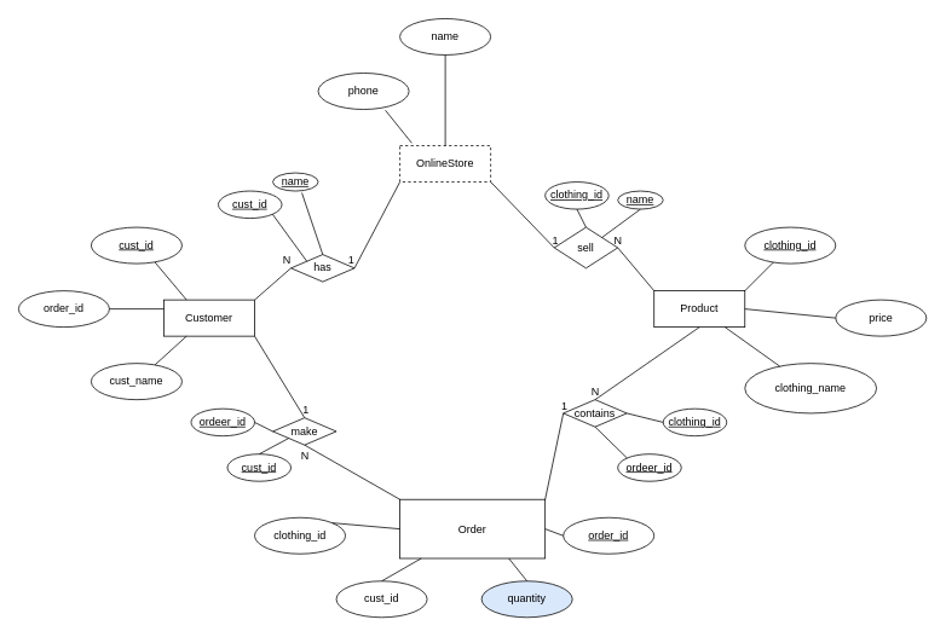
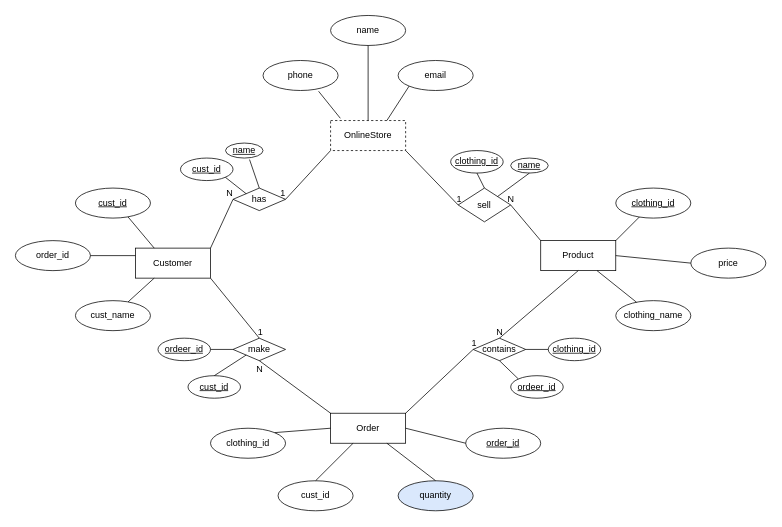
  <mxCell id="0" />
  <mxCell id="1" parent="0" />
  <mxCell id="2" value="Product" style="whiteSpace=wrap;html=1;align=center;" vertex="1" parent="1"><mxGeometry x="720" y="320" width="100" height="40" as="geometry" /></mxCell>
- <mxCell id="3" value="Order" style="whiteSpace=wrap;html=1;align=center;" vertex="1" parent="1"><mxGeometry x="440" y="550" width="160" height="65" as="geometry" /></mxCell>
+ <mxCell id="3" value="Order" style="whiteSpace=wrap;html=1;align=center;" vertex="1" parent="1"><mxGeometry x="440" y="550" width="100" height="40" as="geometry" /></mxCell>
  <mxCell id="4" value="Customer" style="whiteSpace=wrap;html=1;align=center;" vertex="1" parent="1"><mxGeometry x="180" y="330" width="100" height="40" as="geometry" /></mxCell>
  <mxCell id="5" value="clothing_id" style="ellipse;whiteSpace=wrap;html=1;align=center;fontStyle=4;" vertex="1" parent="1"><mxGeometry x="820" y="250" width="100" height="40" as="geometry" /></mxCell>
  <mxCell id="6" value="cust_id" style="ellipse;whiteSpace=wrap;html=1;align=center;fontStyle=4;" vertex="1" parent="1"><mxGeometry x="100" y="250" width="100" height="40" as="geometry" /></mxCell>
  <mxCell id="7" value="order_id" style="ellipse;whiteSpace=wrap;html=1;align=center;fontStyle=4;" vertex="1" parent="1"><mxGeometry x="620" y="570" width="100" height="40" as="geometry" /></mxCell>
  <mxCell id="8" value="OnlineStore" style="whiteSpace=wrap;html=1;align=center;dashed=1;" vertex="1" parent="1"><mxGeometry x="440" y="160" width="100" height="40" as="geometry" /></mxCell>
  <mxCell id="9" value="clothing_id" style="ellipse;whiteSpace=wrap;html=1;align=center;" vertex="1" parent="1"><mxGeometry x="280" y="570" width="100" height="40" as="geometry" /></mxCell>
  <mxCell id="10" value="cust_id" style="ellipse;whiteSpace=wrap;html=1;align=center;" vertex="1" parent="1"><mxGeometry x="370" y="640" width="100" height="40" as="geometry" /></mxCell>
  <mxCell id="11" value="phone" style="ellipse;whiteSpace=wrap;html=1;align=center;" vertex="1" parent="1"><mxGeometry x="350" y="80" width="100" height="40" as="geometry" /></mxCell>
+ <mxCell id="12" value="email" style="ellipse;whiteSpace=wrap;html=1;align=center;" vertex="1" parent="1"><mxGeometry x="530" y="80" width="100" height="40" as="geometry" /></mxCell>
  <mxCell id="13" value="name" style="ellipse;whiteSpace=wrap;html=1;align=center;" vertex="1" parent="1"><mxGeometry x="440" y="20" width="100" height="40" as="geometry" /></mxCell>
  <mxCell id="14" value="price" style="ellipse;whiteSpace=wrap;html=1;align=center;" vertex="1" parent="1"><mxGeometry x="920" y="330" width="100" height="40" as="geometry" /></mxCell>
  <mxCell id="15" value="quantity" style="ellipse;whiteSpace=wrap;html=1;align=center;fillColor=#dae8fc;" vertex="1" parent="1"><mxGeometry x="530" y="640" width="100" height="40" as="geometry" /></mxCell>
  <mxCell id="16" value="order_id" style="ellipse;whiteSpace=wrap;html=1;align=center;" vertex="1" parent="1"><mxGeometry x="20" y="320" width="100" height="40" as="geometry" /></mxCell>
  <mxCell id="17" value="cust_name" style="ellipse;whiteSpace=wrap;html=1;align=center;" vertex="1" parent="1"><mxGeometry x="100" y="400" width="100" height="40" as="geometry" /></mxCell>
- <mxCell id="18" value="clothing_name" style="ellipse;whiteSpace=wrap;html=1;align=center;" vertex="1" parent="1"><mxGeometry x="820" y="400" width="145" height="55" as="geometry" /></mxCell>
+ <mxCell id="18" value="clothing_name" style="ellipse;whiteSpace=wrap;html=1;align=center;" vertex="1" parent="1"><mxGeometry x="820" y="400" width="100" height="40" as="geometry" /></mxCell>
  <mxCell id="19" value="sell" style="shape=rhombus;perimeter=rhombusPerimeter;whiteSpace=wrap;html=1;align=center;" vertex="1" parent="1"><mxGeometry x="610" y="250" width="70" height="45" as="geometry" /></mxCell>
- <mxCell id="20" value="has" style="shape=rhombus;perimeter=rhombusPerimeter;whiteSpace=wrap;html=1;align=center;" vertex="1" parent="1"><mxGeometry x="320" y="280" width="70" height="30" as="geometry" /></mxCell>
- <mxCell id="21" value="make" style="shape=rhombus;perimeter=rhombusPerimeter;whiteSpace=wrap;html=1;align=center;" vertex="1" parent="1"><mxGeometry x="300" y="460" width="70" height="30" as="geometry" /></mxCell>
- <mxCell id="22" value="contains" style="shape=rhombus;perimeter=rhombusPerimeter;whiteSpace=wrap;html=1;align=center;" vertex="1" parent="1"><mxGeometry x="620" y="440" width="70" height="30" as="geometry" /></mxCell>
+ <mxCell id="20" value="has" style="shape=rhombus;perimeter=rhombusPerimeter;whiteSpace=wrap;html=1;align=center;" vertex="1" parent="1"><mxGeometry x="310" y="250" width="70" height="30" as="geometry" /></mxCell>
+ <mxCell id="21" value="make" style="shape=rhombus;perimeter=rhombusPerimeter;whiteSpace=wrap;html=1;align=center;" vertex="1" parent="1"><mxGeometry x="310" y="450" width="70" height="30" as="geometry" /></mxCell>
+ <mxCell id="22" value="contains" style="shape=rhombus;perimeter=rhombusPerimeter;whiteSpace=wrap;html=1;align=center;" vertex="1" parent="1"><mxGeometry x="630" y="450" width="70" height="30" as="geometry" /></mxCell>
  <mxCell id="23" value="" style="endArrow=none;html=1;rounded=0;entryX=0.25;entryY=0;entryDx=0;entryDy=0;" edge="1" parent="1" target="4"><mxGeometry relative="1" as="geometry"><mxPoint x="170" y="288.33" as="sourcePoint" /><mxPoint x="330" y="288.33" as="targetPoint" /></mxGeometry></mxCell>
  <mxCell id="24" value="" style="endArrow=none;html=1;rounded=0;exitX=1;exitY=0.5;exitDx=0;exitDy=0;" edge="1" parent="1" source="16"><mxGeometry relative="1" as="geometry"><mxPoint x="120" y="340" as="sourcePoint" /><mxPoint x="180" y="340" as="targetPoint" /></mxGeometry></mxCell>
  <mxCell id="25" value="" style="endArrow=none;html=1;rounded=0;entryX=0.25;entryY=1;entryDx=0;entryDy=0;" edge="1" parent="1" source="17" target="4"><mxGeometry relative="1" as="geometry"><mxPoint x="190" y="308.33" as="sourcePoint" /><mxPoint x="225" y="350" as="targetPoint" /></mxGeometry></mxCell>
  <mxCell id="26" value="" style="endArrow=none;html=1;rounded=0;exitX=0.74;exitY=1.025;exitDx=0;exitDy=0;exitPerimeter=0;entryX=0.13;entryY=-0.075;entryDx=0;entryDy=0;entryPerimeter=0;" edge="1" parent="1" source="11" target="8"><mxGeometry relative="1" as="geometry"><mxPoint x="330" y="160" as="sourcePoint" /><mxPoint x="490" y="160" as="targetPoint" /></mxGeometry></mxCell>
  <mxCell id="27" value="" style="endArrow=none;html=1;rounded=0;exitX=0.5;exitY=1;exitDx=0;exitDy=0;entryX=0.5;entryY=0;entryDx=0;entryDy=0;" edge="1" parent="1" source="13" target="8"><mxGeometry relative="1" as="geometry"><mxPoint x="434" y="131" as="sourcePoint" /><mxPoint x="463" y="167" as="targetPoint" /></mxGeometry></mxCell>
+ <mxCell id="28" value="" style="endArrow=none;html=1;rounded=0;exitX=0;exitY=1;exitDx=0;exitDy=0;entryX=0.75;entryY=0;entryDx=0;entryDy=0;" edge="1" parent="1" source="12" target="8"><mxGeometry relative="1" as="geometry"><mxPoint x="444" y="141" as="sourcePoint" /><mxPoint x="473" y="177" as="targetPoint" /></mxGeometry></mxCell>
  <mxCell id="29" value="clothing_id" style="ellipse;whiteSpace=wrap;html=1;align=center;fontStyle=4;" vertex="1" parent="1"><mxGeometry x="600" y="200" width="70" height="30" as="geometry" /></mxCell>
  <mxCell id="30" value="name" style="ellipse;whiteSpace=wrap;html=1;align=center;fontStyle=4;" vertex="1" parent="1"><mxGeometry x="680" y="210" width="50" height="20" as="geometry" /></mxCell>
  <mxCell id="31" value="name" style="ellipse;whiteSpace=wrap;html=1;align=center;fontStyle=4;" vertex="1" parent="1"><mxGeometry x="300" y="190" width="50" height="20" as="geometry" /></mxCell>
  <mxCell id="32" value="clothing_id" style="ellipse;whiteSpace=wrap;html=1;align=center;fontStyle=4;" vertex="1" parent="1"><mxGeometry x="730" y="450" width="70" height="30" as="geometry" /></mxCell>
  <mxCell id="33" value="ordeer_id&lt;span style=&quot;color: rgba(0 , 0 , 0 , 0) ; font-family: monospace ; font-size: 0px&quot;&gt;%3CmxGraphModel%3E%3Croot%3E%3CmxCell%20id%3D%220%22%2F%3E%3CmxCell%20id%3D%221%22%20parent%3D%220%22%2F%3E%3CmxCell%20id%3D%222%22%20value%3D%22clothing_id%22%20style%3D%22ellipse%3BwhiteSpace%3Dwrap%3Bhtml%3D1%3Balign%3Dcenter%3BfontStyle%3D4%3B%22%20vertex%3D%221%22%20parent%3D%221%22%3E%3CmxGeometry%20x%3D%22360%22%20y%3D%22300%22%20width%3D%2270%22%20height%3D%2230%22%20as%3D%22geometry%22%2F%3E%3C%2FmxCell%3E%3C%2Froot%3E%3C%2FmxGraphModel%3E&lt;/span&gt;" style="ellipse;whiteSpace=wrap;html=1;align=center;fontStyle=4;" vertex="1" parent="1"><mxGeometry x="680" y="500" width="70" height="30" as="geometry" /></mxCell>
  <mxCell id="34" value="ordeer_id&lt;span style=&quot;color: rgba(0 , 0 , 0 , 0) ; font-family: monospace ; font-size: 0px&quot;&gt;%3CmxGraphModel%3E%3Croot%3E%3CmxCell%20id%3D%220%22%2F%3E%3CmxCell%20id%3D%221%22%20parent%3D%220%22%2F%3E%3CmxCell%20id%3D%222%22%20value%3D%22clothing_id%22%20style%3D%22ellipse%3BwhiteSpace%3Dwrap%3Bhtml%3D1%3Balign%3Dcenter%3BfontStyle%3D4%3B%22%20vertex%3D%221%22%20parent%3D%221%22%3E%3CmxGeometry%20x%3D%22360%22%20y%3D%22300%22%20width%3D%2270%22%20height%3D%2230%22%20as%3D%22geometry%22%2F%3E%3C%2FmxCell%3E%3C%2Froot%3E%3C%2FmxGraphModel%3E&lt;/span&gt;" style="ellipse;whiteSpace=wrap;html=1;align=center;fontStyle=4;" vertex="1" parent="1"><mxGeometry x="210" y="450" width="70" height="30" as="geometry" /></mxCell>
  <mxCell id="35" value="cust_id" style="ellipse;whiteSpace=wrap;html=1;align=center;fontStyle=4;" vertex="1" parent="1"><mxGeometry x="240" y="210" width="70" height="30" as="geometry" /></mxCell>
  <mxCell id="36" value="cust_id" style="ellipse;whiteSpace=wrap;html=1;align=center;fontStyle=4;" vertex="1" parent="1"><mxGeometry x="250" y="500" width="70" height="30" as="geometry" /></mxCell>
  <mxCell id="37" value="" style="endArrow=none;html=1;rounded=0;exitX=1;exitY=0;exitDx=0;exitDy=0;entryX=0;entryY=0.5;entryDx=0;entryDy=0;" edge="1" parent="1" source="9" target="3"><mxGeometry relative="1" as="geometry"><mxPoint x="370" y="570" as="sourcePoint" /><mxPoint x="440" y="570" as="targetPoint" /></mxGeometry></mxCell>
  <mxCell id="38" value="" style="endArrow=none;html=1;rounded=0;" edge="1" parent="1" target="3"><mxGeometry relative="1" as="geometry"><mxPoint x="420" y="640" as="sourcePoint" /><mxPoint x="580" y="640" as="targetPoint" /></mxGeometry></mxCell>
  <mxCell id="39" value="" style="endArrow=none;html=1;rounded=0;entryX=0.75;entryY=1;entryDx=0;entryDy=0;exitX=0.5;exitY=0;exitDx=0;exitDy=0;" edge="1" parent="1" source="15" target="3"><mxGeometry relative="1" as="geometry"><mxPoint x="430" y="650" as="sourcePoint" /><mxPoint x="462" y="603" as="targetPoint" /></mxGeometry></mxCell>
  <mxCell id="40" value="" style="endArrow=none;html=1;rounded=0;exitX=0;exitY=0.5;exitDx=0;exitDy=0;entryX=1;entryY=0.5;entryDx=0;entryDy=0;" edge="1" parent="1" source="7" target="3"><mxGeometry relative="1" as="geometry"><mxPoint x="430" y="650" as="sourcePoint" /><mxPoint x="480" y="600" as="targetPoint" /></mxGeometry></mxCell>
  <mxCell id="41" value="" style="endArrow=none;html=1;rounded=0;exitX=1;exitY=0;exitDx=0;exitDy=0;" edge="1" parent="1" source="2" target="5"><mxGeometry relative="1" as="geometry"><mxPoint x="810" y="380" as="sourcePoint" /><mxPoint x="970" y="380" as="targetPoint" /></mxGeometry></mxCell>
  <mxCell id="42" value="" style="endArrow=none;html=1;rounded=0;exitX=1;exitY=0.5;exitDx=0;exitDy=0;entryX=0;entryY=0.5;entryDx=0;entryDy=0;" edge="1" parent="1" source="2" target="14"><mxGeometry relative="1" as="geometry"><mxPoint x="810" y="380" as="sourcePoint" /><mxPoint x="970" y="380" as="targetPoint" /></mxGeometry></mxCell>
  <mxCell id="43" value="" style="endArrow=none;html=1;rounded=0;" edge="1" parent="1" source="2" target="18"><mxGeometry relative="1" as="geometry"><mxPoint x="810" y="380" as="sourcePoint" /><mxPoint x="970" y="380" as="targetPoint" /></mxGeometry></mxCell>
  <mxCell id="44" value="" style="endArrow=none;html=1;rounded=0;exitX=0;exitY=1;exitDx=0;exitDy=0;entryX=1;entryY=0.5;entryDx=0;entryDy=0;" edge="1" parent="1" source="8" target="20"><mxGeometry relative="1" as="geometry"><mxPoint x="410" y="240" as="sourcePoint" /><mxPoint x="570" y="240" as="targetPoint" /></mxGeometry></mxCell>
  <mxCell id="45" value="1" style="resizable=0;html=1;align=right;verticalAlign=bottom;" connectable="0" vertex="1" parent="44"><mxGeometry x="1" relative="1" as="geometry" /></mxCell>
  <mxCell id="46" value="" style="endArrow=none;html=1;rounded=0;exitX=1;exitY=0;exitDx=0;exitDy=0;entryX=0;entryY=0.5;entryDx=0;entryDy=0;" edge="1" parent="1" source="4" target="20"><mxGeometry relative="1" as="geometry"><mxPoint x="320" y="440" as="sourcePoint" /><mxPoint x="480" y="440" as="targetPoint" /></mxGeometry></mxCell>
  <mxCell id="47" value="N" style="resizable=0;html=1;align=right;verticalAlign=bottom;" connectable="0" vertex="1" parent="46"><mxGeometry x="1" relative="1" as="geometry" /></mxCell>
  <mxCell id="48" value="" style="endArrow=none;html=1;rounded=0;exitX=1;exitY=1;exitDx=0;exitDy=0;entryX=0.5;entryY=0;entryDx=0;entryDy=0;" edge="1" parent="1" source="4" target="21"><mxGeometry relative="1" as="geometry"><mxPoint x="450" y="210" as="sourcePoint" /><mxPoint x="390" y="275" as="targetPoint" /></mxGeometry></mxCell>
  <mxCell id="49" value="1" style="resizable=0;html=1;align=right;verticalAlign=bottom;" connectable="0" vertex="1" parent="48"><mxGeometry x="1" relative="1" as="geometry"><mxPoint x="5.2" y="0.25" as="offset" /></mxGeometry></mxCell>
  <mxCell id="50" value="" style="endArrow=none;html=1;rounded=0;exitX=0;exitY=0;exitDx=0;exitDy=0;entryX=0.5;entryY=1;entryDx=0;entryDy=0;" edge="1" parent="1" source="3" target="21"><mxGeometry relative="1" as="geometry"><mxPoint x="290" y="340" as="sourcePoint" /><mxPoint x="320" y="275" as="targetPoint" /></mxGeometry></mxCell>
  <mxCell id="51" value="N" style="resizable=0;html=1;align=right;verticalAlign=bottom;" connectable="0" vertex="1" parent="50"><mxGeometry x="1" relative="1" as="geometry"><mxPoint x="5" y="20" as="offset" /></mxGeometry></mxCell>
  <mxCell id="52" value="" style="endArrow=none;html=1;rounded=0;exitX=1;exitY=0;exitDx=0;exitDy=0;entryX=0;entryY=0.5;entryDx=0;entryDy=0;" edge="1" parent="1" source="3" target="22"><mxGeometry relative="1" as="geometry"><mxPoint x="290" y="380" as="sourcePoint" /><mxPoint x="355" y="460" as="targetPoint" /></mxGeometry></mxCell>
  <mxCell id="53" value="1" style="resizable=0;html=1;align=right;verticalAlign=bottom;" connectable="0" vertex="1" parent="52"><mxGeometry x="1" relative="1" as="geometry"><mxPoint x="5.2" y="0.25" as="offset" /></mxGeometry></mxCell>
  <mxCell id="54" value="" style="endArrow=none;html=1;rounded=0;exitX=0.5;exitY=1;exitDx=0;exitDy=0;entryX=0.5;entryY=0;entryDx=0;entryDy=0;" edge="1" parent="1" source="2" target="22"><mxGeometry relative="1" as="geometry"><mxPoint x="450" y="560" as="sourcePoint" /><mxPoint x="355" y="490" as="targetPoint" /></mxGeometry></mxCell>
  <mxCell id="55" value="N" style="resizable=0;html=1;align=right;verticalAlign=bottom;" connectable="0" vertex="1" parent="54"><mxGeometry x="1" relative="1" as="geometry"><mxPoint x="4.78" y="0.19" as="offset" /></mxGeometry></mxCell>
  <mxCell id="56" value="" style="endArrow=none;html=1;rounded=0;exitX=1;exitY=1;exitDx=0;exitDy=0;entryX=0;entryY=0.5;entryDx=0;entryDy=0;" edge="1" parent="1" source="8" target="19"><mxGeometry relative="1" as="geometry"><mxPoint x="550" y="560" as="sourcePoint" /><mxPoint x="640" y="475" as="targetPoint" /></mxGeometry></mxCell>
  <mxCell id="57" value="1" style="resizable=0;html=1;align=right;verticalAlign=bottom;" connectable="0" vertex="1" parent="56"><mxGeometry x="1" relative="1" as="geometry"><mxPoint x="5.2" y="0.25" as="offset" /></mxGeometry></mxCell>
  <mxCell id="58" value="" style="endArrow=none;html=1;rounded=0;exitX=0;exitY=0;exitDx=0;exitDy=0;entryX=1;entryY=0.5;entryDx=0;entryDy=0;" edge="1" parent="1" source="2" target="19"><mxGeometry relative="1" as="geometry"><mxPoint x="780" y="370" as="sourcePoint" /><mxPoint x="675" y="460" as="targetPoint" /></mxGeometry></mxCell>
  <mxCell id="59" value="N" style="resizable=0;html=1;align=right;verticalAlign=bottom;" connectable="0" vertex="1" parent="58"><mxGeometry x="1" relative="1" as="geometry"><mxPoint x="4.78" y="0.19" as="offset" /></mxGeometry></mxCell>
  <mxCell id="60" value="" style="endArrow=none;html=1;rounded=0;exitX=0.5;exitY=0;exitDx=0;exitDy=0;entryX=0.5;entryY=1;entryDx=0;entryDy=0;" edge="1" parent="1" source="19" target="29"><mxGeometry relative="1" as="geometry"><mxPoint x="510" y="320" as="sourcePoint" /><mxPoint x="670" y="320" as="targetPoint" /></mxGeometry></mxCell>
  <mxCell id="61" value="" style="endArrow=none;html=1;rounded=0;exitX=1;exitY=0;exitDx=0;exitDy=0;entryX=0.5;entryY=1;entryDx=0;entryDy=0;" edge="1" parent="1" source="19" target="30"><mxGeometry relative="1" as="geometry"><mxPoint x="655" y="260" as="sourcePoint" /><mxPoint x="665" y="230" as="targetPoint" /></mxGeometry></mxCell>
  <mxCell id="62" value="" style="endArrow=none;html=1;rounded=0;exitX=0;exitY=0;exitDx=0;exitDy=0;entryX=0.5;entryY=1;entryDx=0;entryDy=0;" edge="1" parent="1" source="33" target="22"><mxGeometry relative="1" as="geometry"><mxPoint x="665" y="270" as="sourcePoint" /><mxPoint x="675" y="240" as="targetPoint" /></mxGeometry></mxCell>
  <mxCell id="63" value="" style="endArrow=none;html=1;rounded=0;entryX=1;entryY=0.5;entryDx=0;entryDy=0;exitX=0;exitY=0.5;exitDx=0;exitDy=0;" edge="1" parent="1" source="32" target="22"><mxGeometry relative="1" as="geometry"><mxPoint x="730" y="450" as="sourcePoint" /><mxPoint x="675" y="490" as="targetPoint" /></mxGeometry></mxCell>
  <mxCell id="64" value="" style="endArrow=none;html=1;rounded=0;entryX=0;entryY=0.5;entryDx=0;entryDy=0;exitX=1;exitY=0.5;exitDx=0;exitDy=0;" edge="1" parent="1" source="34" target="21"><mxGeometry relative="1" as="geometry"><mxPoint x="230" y="410" as="sourcePoint" /><mxPoint x="390" y="410" as="targetPoint" /></mxGeometry></mxCell>
  <mxCell id="65" value="" style="endArrow=none;html=1;rounded=0;entryX=0;entryY=1;entryDx=0;entryDy=0;exitX=0.5;exitY=0;exitDx=0;exitDy=0;" edge="1" parent="1" source="36" target="21"><mxGeometry relative="1" as="geometry"><mxPoint x="290" y="475" as="sourcePoint" /><mxPoint x="320" y="475" as="targetPoint" /></mxGeometry></mxCell>
  <mxCell id="66" value="" style="endArrow=none;html=1;rounded=0;entryX=0;entryY=0;entryDx=0;entryDy=0;exitX=1;exitY=1;exitDx=0;exitDy=0;" edge="1" parent="1" source="35" target="20"><mxGeometry relative="1" as="geometry"><mxPoint x="300" y="485" as="sourcePoint" /><mxPoint x="330" y="485" as="targetPoint" /></mxGeometry></mxCell>
  <mxCell id="67" value="" style="endArrow=none;html=1;rounded=0;entryX=0.5;entryY=0;entryDx=0;entryDy=0;exitX=0.64;exitY=1.1;exitDx=0;exitDy=0;exitPerimeter=0;" edge="1" parent="1" source="31" target="20"><mxGeometry relative="1" as="geometry"><mxPoint x="309.749" y="245.607" as="sourcePoint" /><mxPoint x="337.5" y="267.5" as="targetPoint" /></mxGeometry></mxCell>
